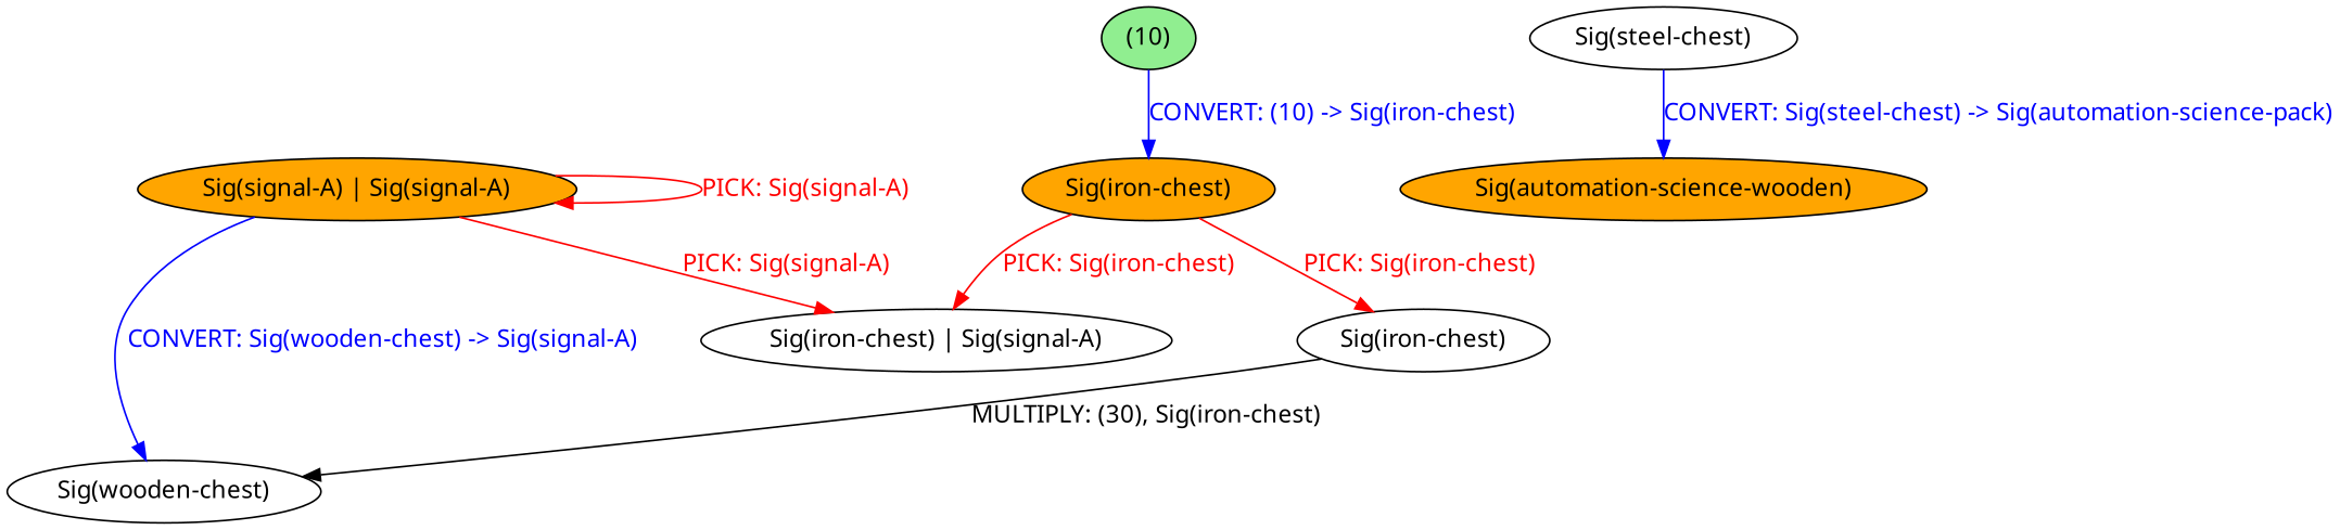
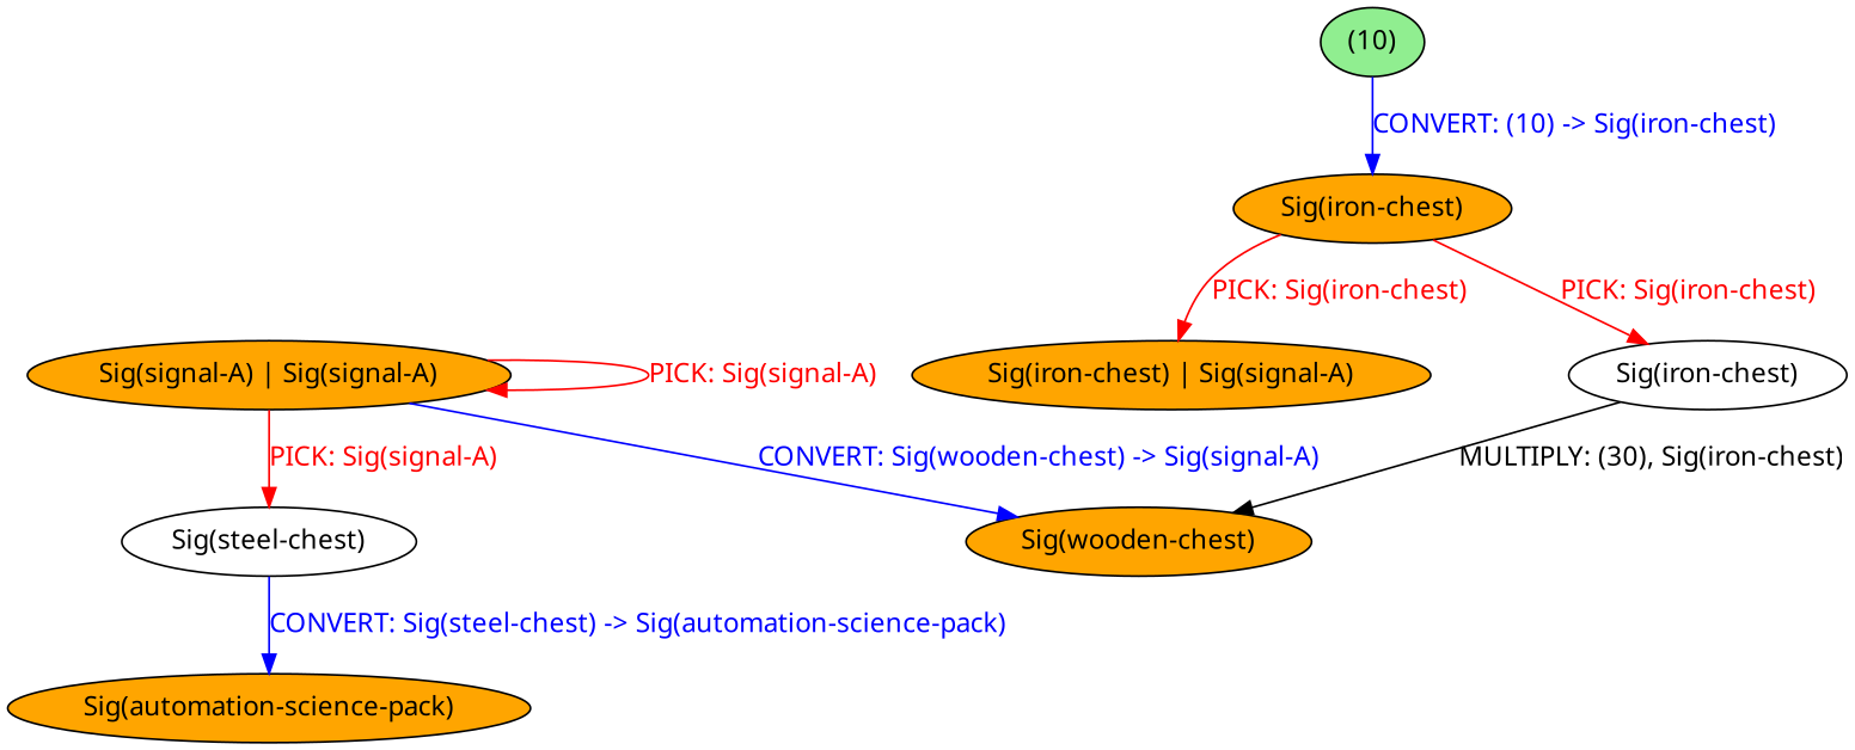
  strict digraph {
    fontname="Noto Sans"
    nodesep=1
    node [fillcolor=white fontname="Noto Sans" style=filled]
    edge [color=red fontcolor=red fontname="Noto Sans"]
-   n1 [label="Sig(wooden-chest)"]
+   n1 [fillcolor=orange label="Sig(wooden-chest)"]
    n2 [fillcolor=orange label="Sig(signal-A) | Sig(signal-A)"]
-   n3 [label="Sig(iron-chest) | Sig(signal-A)"]
+   n3 [fillcolor=orange label="Sig(iron-chest) | Sig(signal-A)"]
    n4 [label="Sig(iron-chest)"]
    n5 [label="Sig(steel-chest)"]
-   n6 [fillcolor=orange label="Sig(automation-science-wooden)"]
+   n6 [fillcolor=orange label="Sig(automation-science-pack)"]
    n7 [fillcolor=orange label="Sig(iron-chest)"]
    n8 [fillcolor=lightgreen label="(10)"]
    n2 -> n1 [color=blue fontcolor=blue label="CONVERT: Sig(wooden-chest) -> Sig(signal-A)"]
    n2 -> n2 [label="PICK: Sig(signal-A)"]
-   n2 -> n3 [label="PICK: Sig(signal-A)"]
+   n2 -> n5 [label="PICK: Sig(signal-A)"]
    n4 -> n1 [color=black fontcolor=black label="MULTIPLY: (30), Sig(iron-chest)"]
    n5 -> n6 [color=blue fontcolor=blue label="CONVERT: Sig(steel-chest) -> Sig(automation-science-pack)"]
    n7 -> n3 [label="PICK: Sig(iron-chest)"]
    n7 -> n4 [label="PICK: Sig(iron-chest)"]
    n8 -> n7 [color=blue fontcolor=blue label="CONVERT: (10) -> Sig(iron-chest)"]
  }
